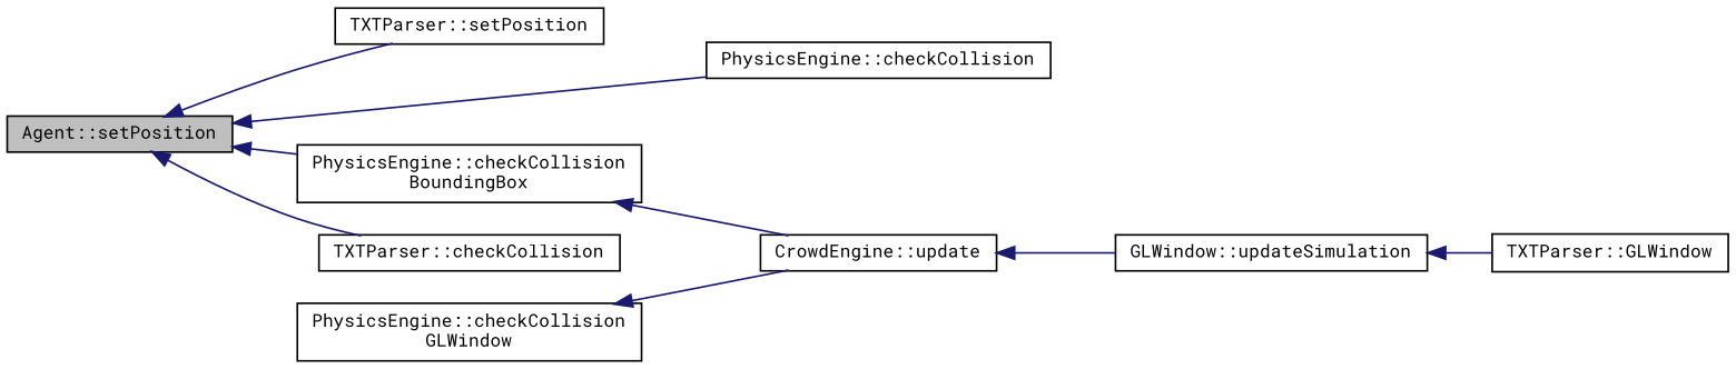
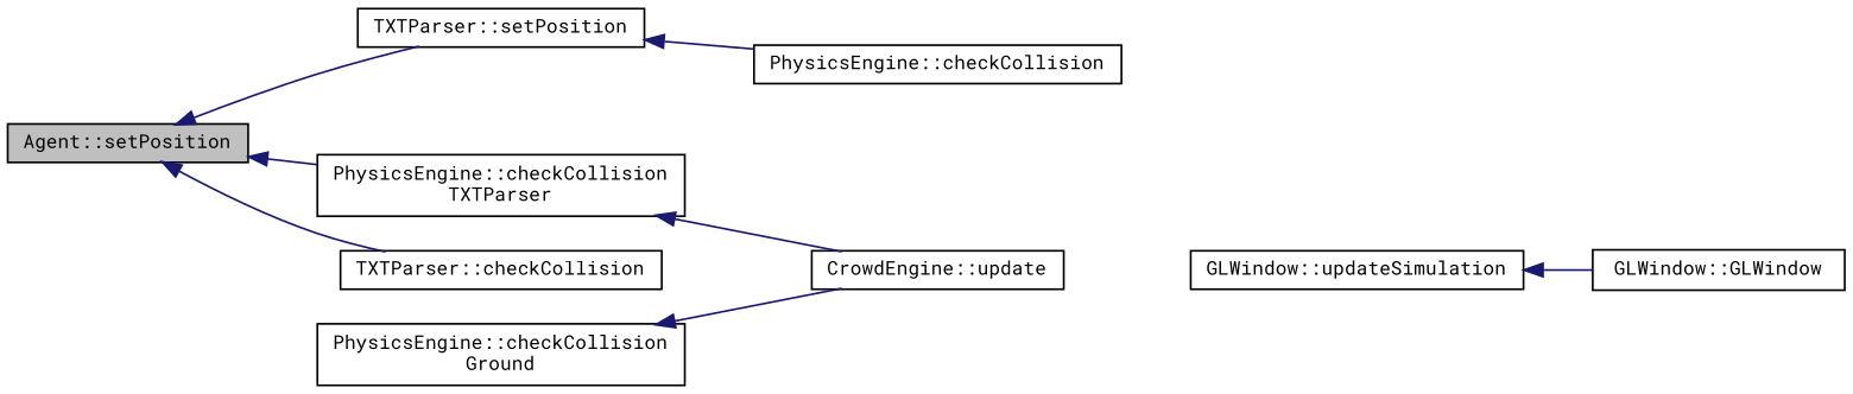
  digraph {
    fontname="Roboto Mono"
    rankdir=LR
    node [color=black fillcolor=white fontname="Roboto Mono" fontsize=10 shape=record style=filled]
    edge [color=midnightblue dir=back fontname="Roboto Mono" fontsize=10 labelfontname=FreeSans labelfontsize=10 style=solid]
    n1 [fillcolor=grey75 fontcolor=black height=0.2 label="Agent::setPosition" width=0.4]
    n2 [height=0.2 label="PhysicsEngine::checkCollision" width=0.4]
-   n3 [height=0.2 label="PhysicsEngine::checkCollision\lBoundingBox" width=0.4]
+   n3 [height=0.2 label="PhysicsEngine::checkCollision\lTXTParser" width=0.4]
    n4 [height=0.2 label="TXTParser::checkCollision" width=0.4]
    n5 [height=0.2 label="TXTParser::setPosition" width=0.4]
    n6 [height=0.2 label="CrowdEngine::update" width=0.4]
-   n7 [height=0.2 label="PhysicsEngine::checkCollision\lGLWindow" width=0.4]
+   n7 [height=0.2 label="PhysicsEngine::checkCollision\lGround" width=0.4]
    n8 [height=0.2 label="GLWindow::updateSimulation" width=0.4]
-   n9 [height=0.2 label="TXTParser::GLWindow" width=0.4]
-   n1 -> n2
+   n9 [height=0.2 label="GLWindow::GLWindow" width=0.4]
+   n5 -> n2
    n1 -> n3
    n1 -> n4
    n1 -> n5
    n3 -> n6
-   n6 -> n8
    n7 -> n6
    n8 -> n9
  }
